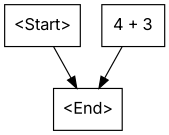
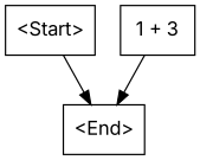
  digraph {
    fontname=Inter
    node [fontname=Inter shape=box]
    edge [fontname=Inter]
    n1 [label="<Start>"]
    n2 [label="<End>"]
-   n3 [label="4 + 3"]
+   n3 [label="1 + 3"]
    n1 -> n2
    n3 -> n2
  }
